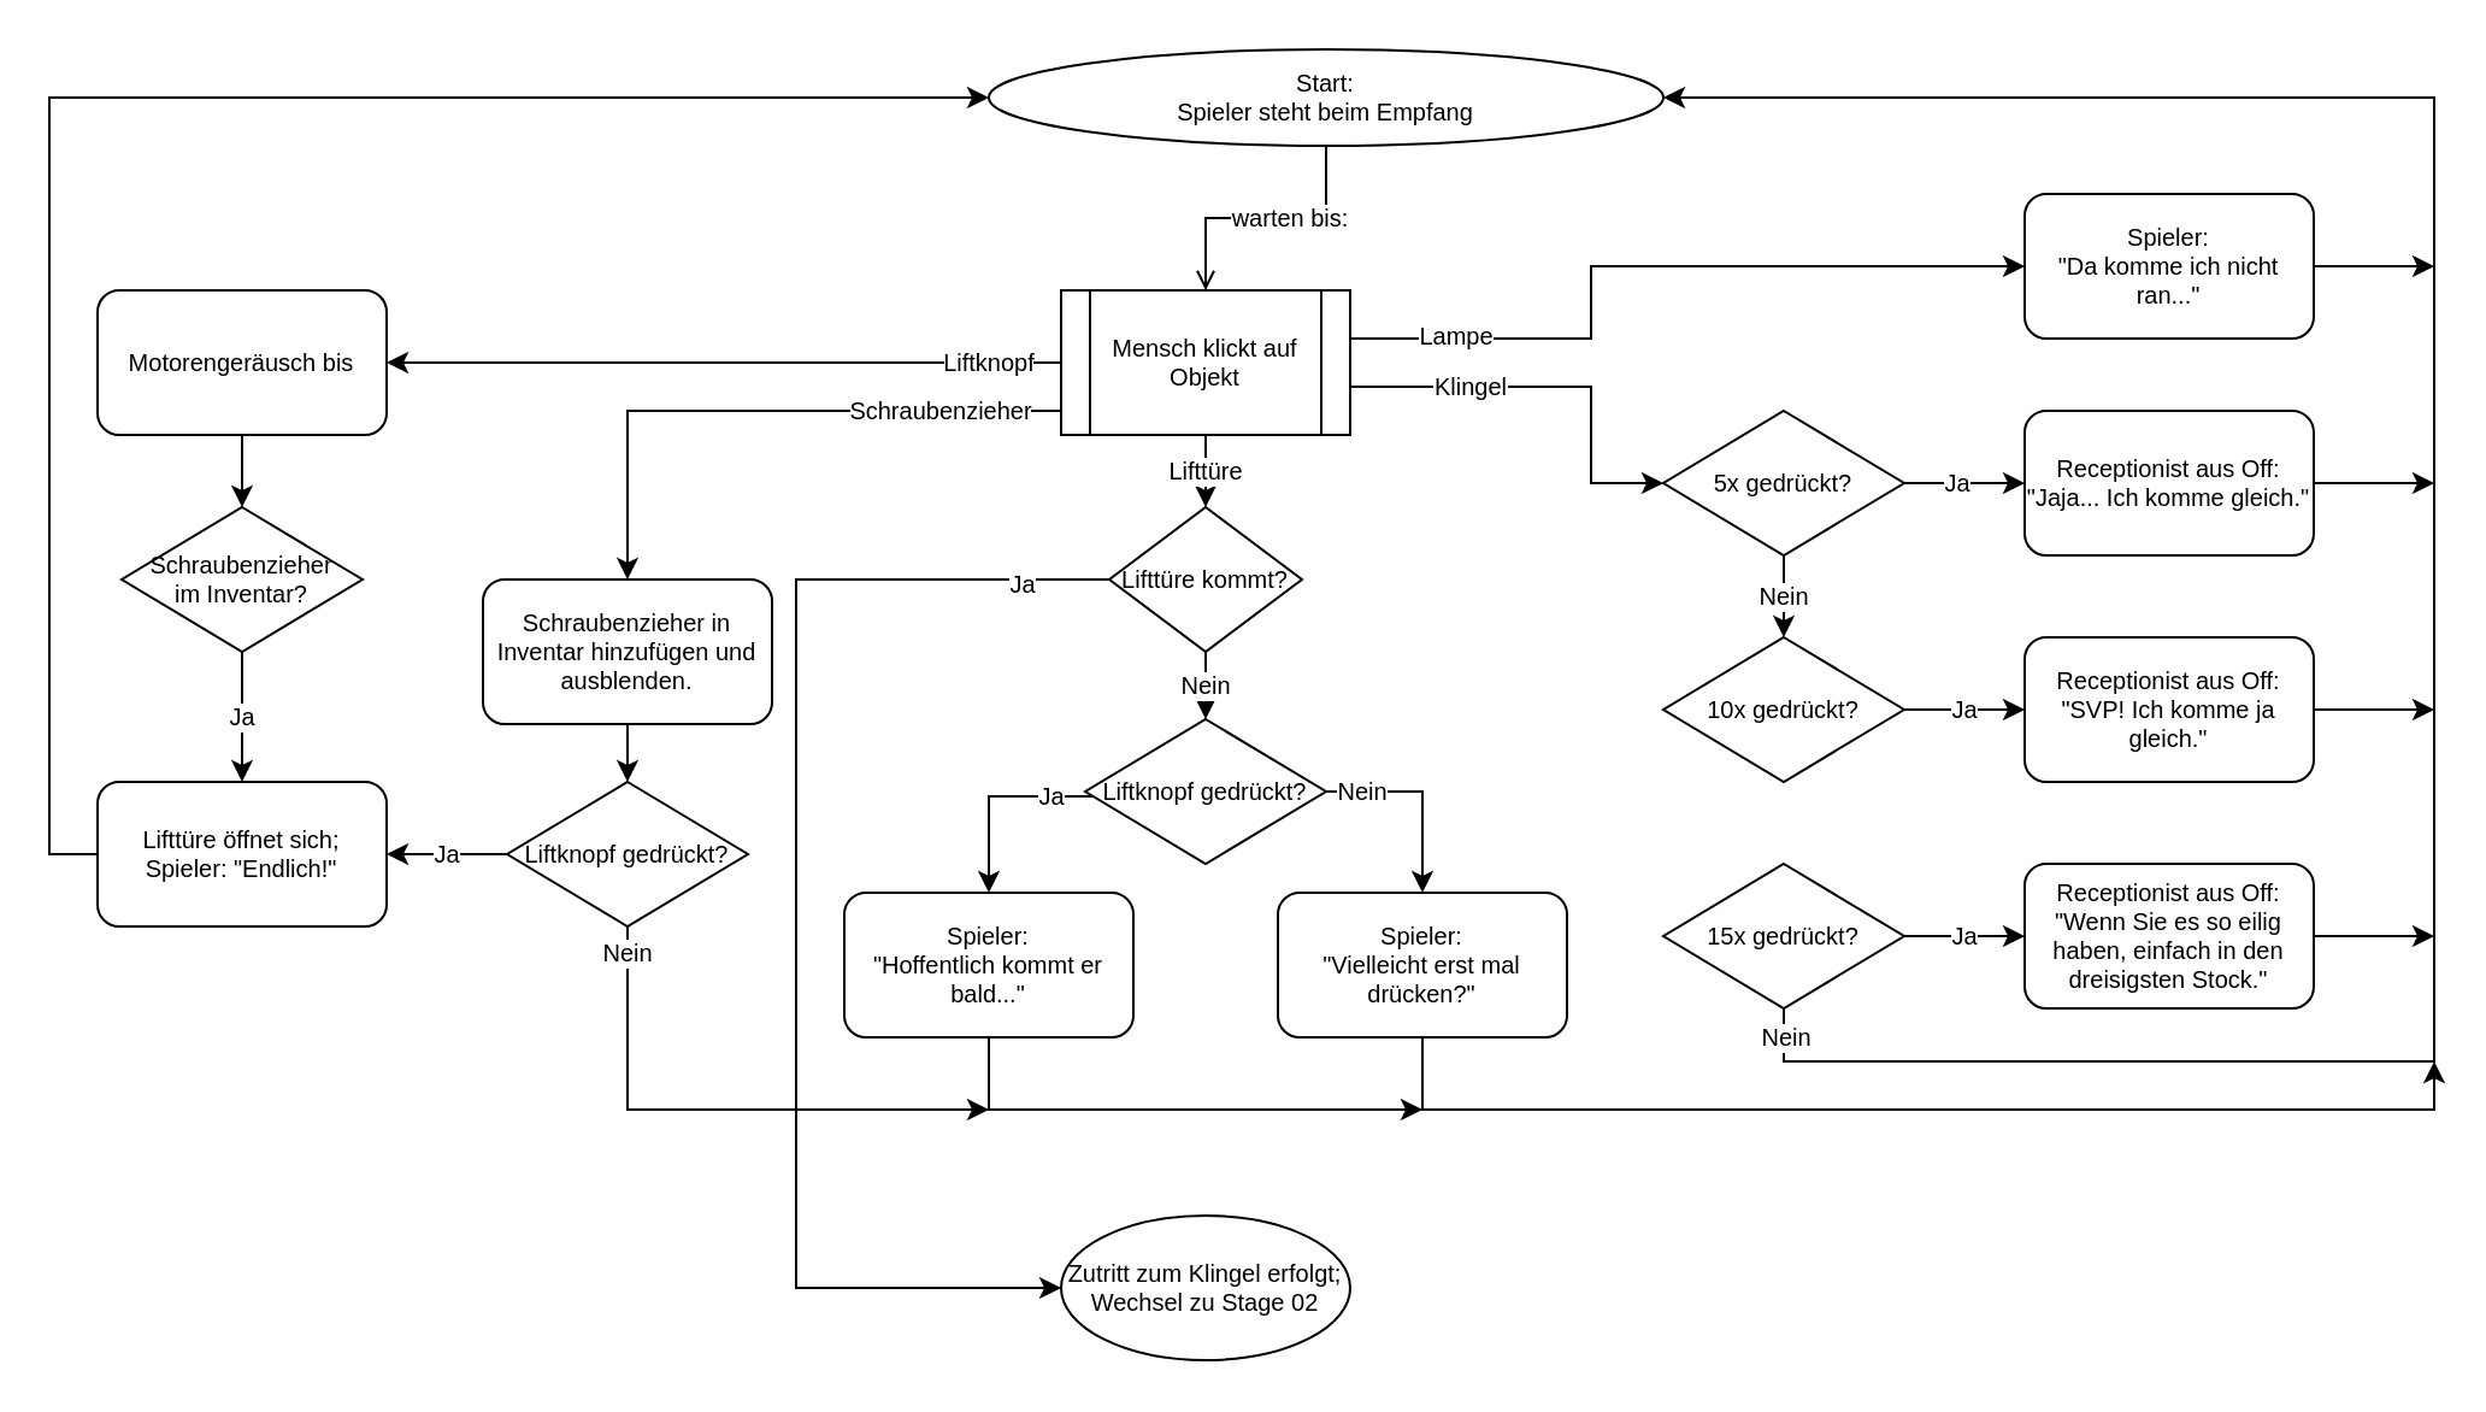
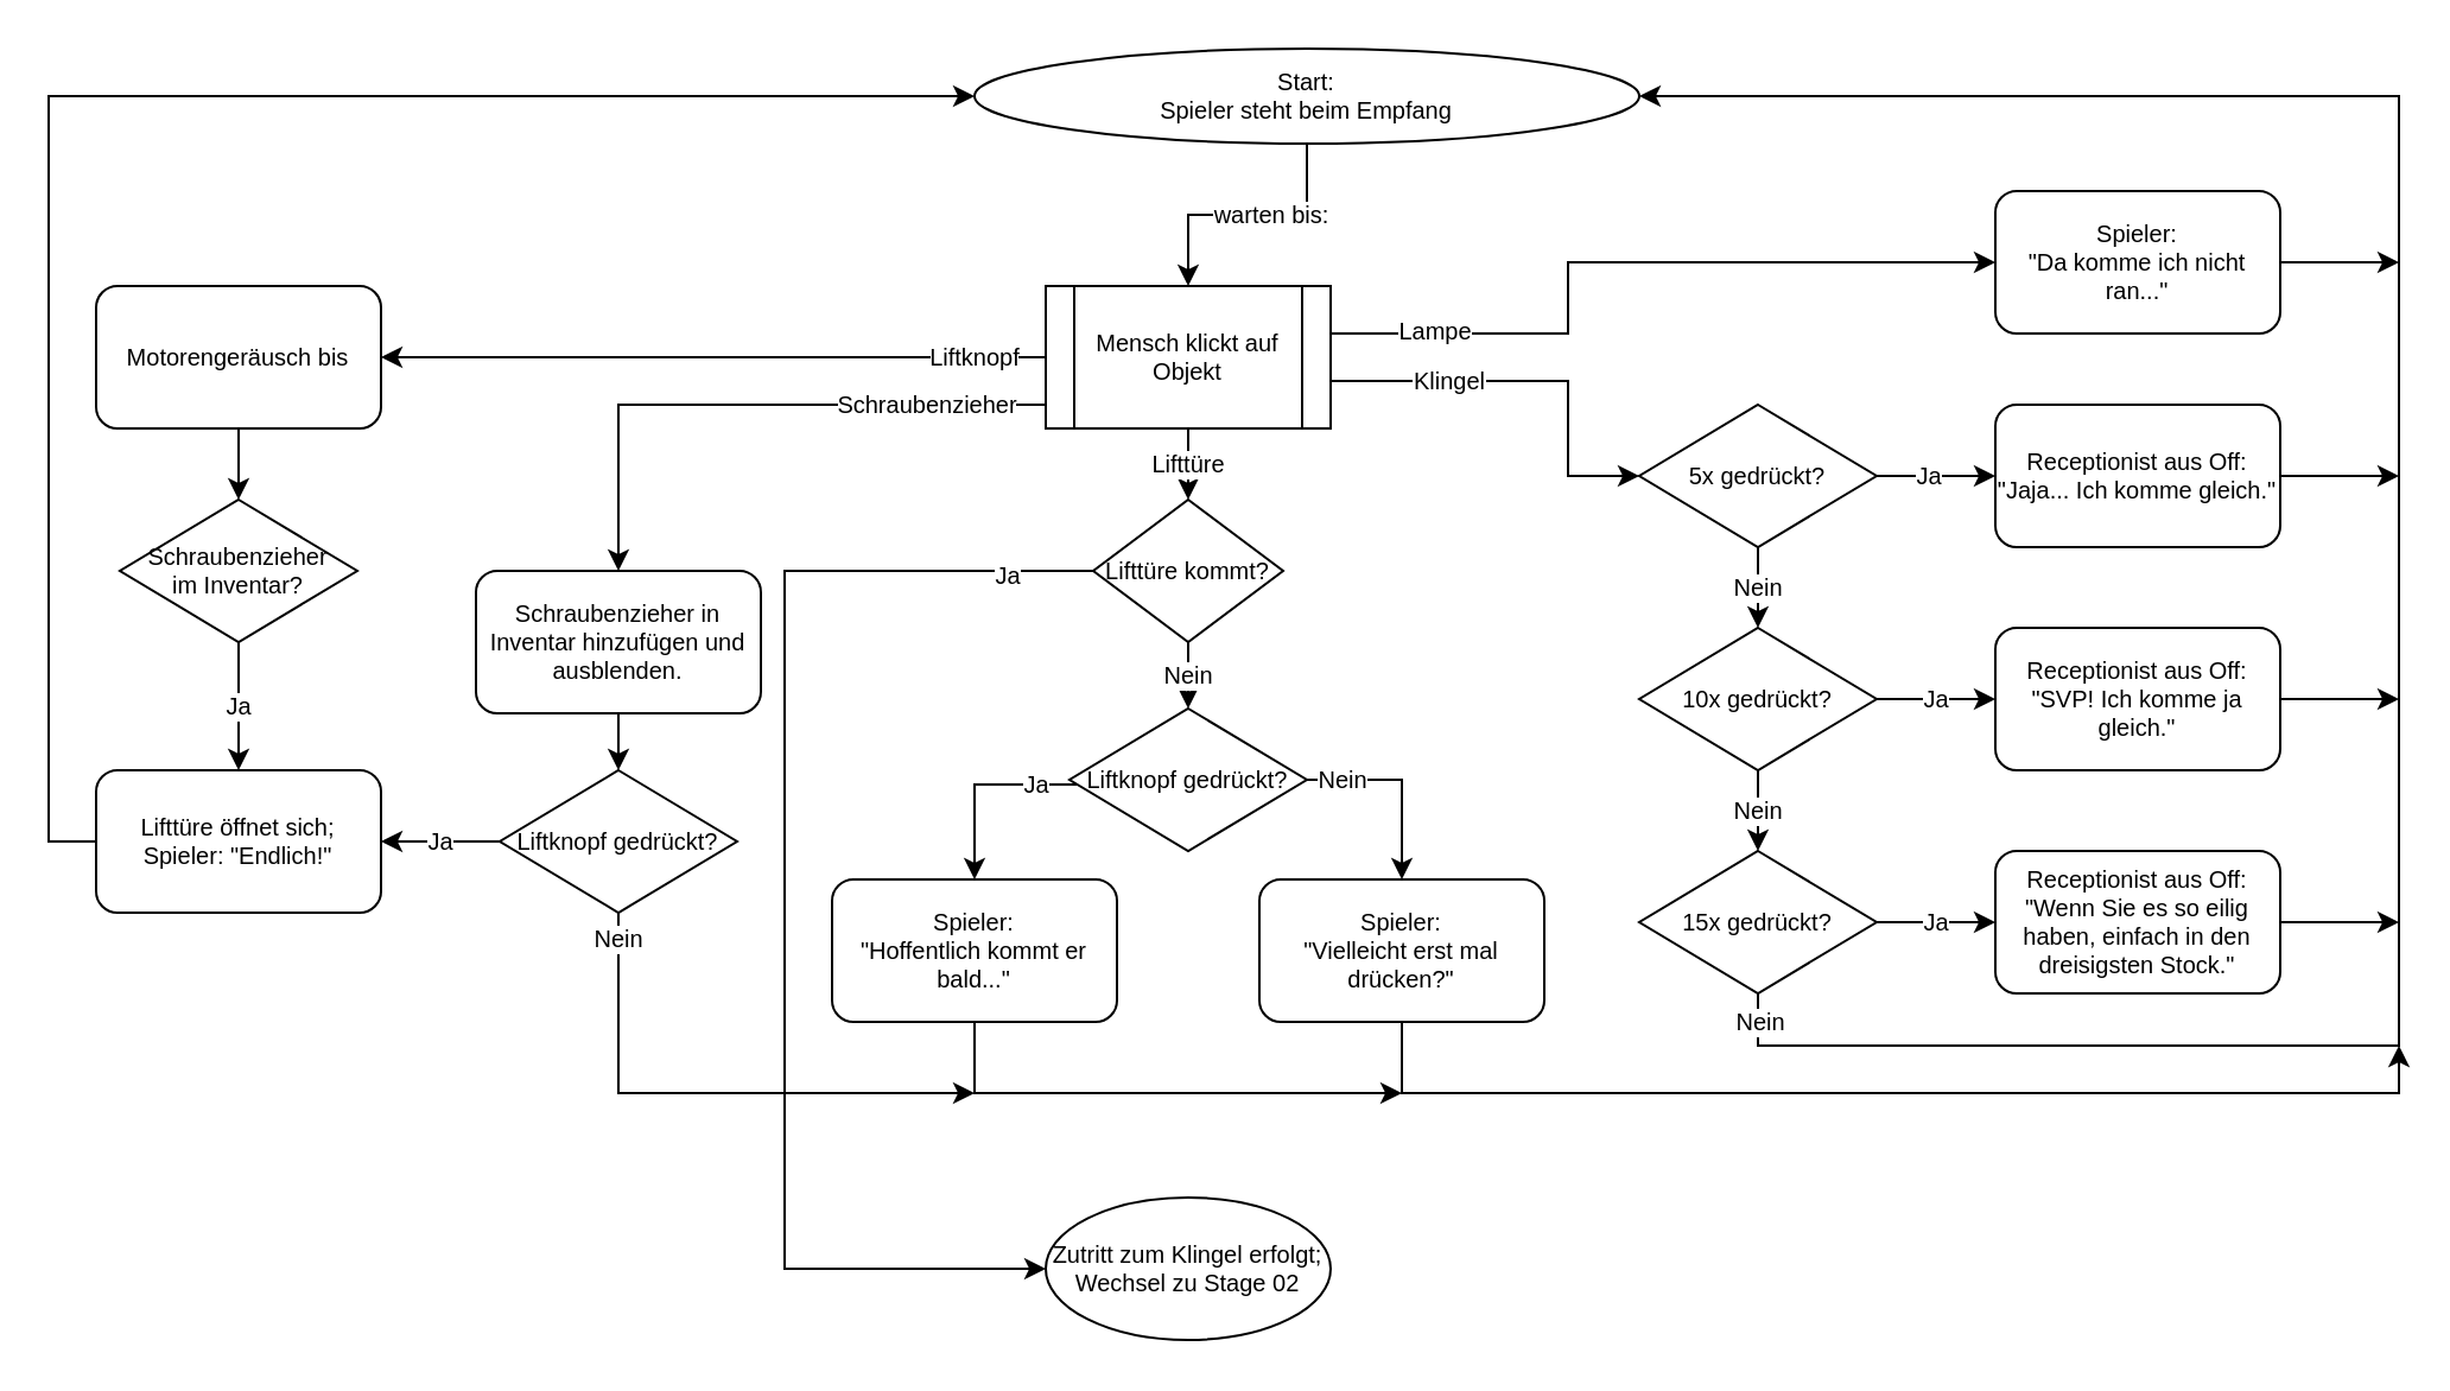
  <mxCell id="0" />
  <mxCell id="1" parent="0" />
- <mxCell id="2" value="" style="edgeStyle=orthogonalEdgeStyle;rounded=0;orthogonalLoop=1;jettySize=auto;html=1;fontSize=10;endArrow=open;" edge="1" parent="1" source="4" target="12"><mxGeometry relative="1" as="geometry" /></mxCell>
+ <mxCell id="2" value="" style="edgeStyle=orthogonalEdgeStyle;rounded=0;orthogonalLoop=1;jettySize=auto;html=1;fontSize=10;" edge="1" parent="1" source="4" target="12"><mxGeometry relative="1" as="geometry" /></mxCell>
  <mxCell id="3" value="warten bis:" style="edgeLabel;html=1;align=center;verticalAlign=middle;resizable=0;points=[];fontSize=10;" vertex="1" connectable="0" parent="2"><mxGeometry x="-0.159" y="-1" relative="1" as="geometry"><mxPoint as="offset" /></mxGeometry></mxCell>
  <mxCell id="4" value="Start:&lt;br style=&quot;font-size: 10px;&quot;&gt;Spieler steht beim Empfang" style="ellipse;whiteSpace=wrap;html=1;shadow=0;fontFamily=Helvetica;fontSize=10;fontColor=default;align=center;strokeColor=default;strokeWidth=1;fillColor=default;" parent="1" vertex="1"><mxGeometry x="410" y="20" width="280" height="40" as="geometry" /></mxCell>
  <mxCell id="5" value="" style="edgeStyle=orthogonalEdgeStyle;rounded=0;orthogonalLoop=1;jettySize=auto;html=1;fontSize=10;" edge="1" parent="1" source="12" target="16"><mxGeometry relative="1" as="geometry"><Array as="points"><mxPoint x="660" y="160" /><mxPoint x="660" y="200" /></Array></mxGeometry></mxCell>
  <mxCell id="6" value="Klingel" style="edgeLabel;html=1;align=center;verticalAlign=middle;resizable=0;points=[];fontSize=10;" vertex="1" connectable="0" parent="5"><mxGeometry x="-0.42" y="1" relative="1" as="geometry"><mxPoint as="offset" /></mxGeometry></mxCell>
  <mxCell id="7" style="edgeStyle=orthogonalEdgeStyle;rounded=0;orthogonalLoop=1;jettySize=auto;html=1;fontSize=10;" edge="1" parent="1" source="12" target="31"><mxGeometry relative="1" as="geometry"><Array as="points"><mxPoint x="660" y="140" /><mxPoint x="660" y="110" /></Array></mxGeometry></mxCell>
  <mxCell id="8" value="Lampe" style="edgeLabel;html=1;align=center;verticalAlign=middle;resizable=0;points=[];fontSize=10;" vertex="1" connectable="0" parent="7"><mxGeometry x="-0.721" y="2" relative="1" as="geometry"><mxPoint as="offset" /></mxGeometry></mxCell>
  <mxCell id="9" value="Schraubenzieher" style="edgeStyle=orthogonalEdgeStyle;rounded=0;orthogonalLoop=1;jettySize=auto;html=1;fontSize=10;" edge="1" parent="1" source="12" target="40"><mxGeometry x="-0.6" relative="1" as="geometry"><Array as="points"><mxPoint x="260" y="170" /></Array><mxPoint as="offset" /></mxGeometry></mxCell>
  <mxCell id="10" value="Lifttüre" style="edgeStyle=orthogonalEdgeStyle;rounded=0;orthogonalLoop=1;jettySize=auto;html=1;fontSize=10;entryX=0.5;entryY=0;entryDx=0;entryDy=0;" edge="1" parent="1" source="12" target="50"><mxGeometry relative="1" as="geometry"><mxPoint x="500" y="210" as="targetPoint" /></mxGeometry></mxCell>
  <mxCell id="11" value="Liftknopf" style="edgeStyle=orthogonalEdgeStyle;rounded=0;orthogonalLoop=1;jettySize=auto;html=1;fontSize=10;" edge="1" parent="1" source="12" target="52"><mxGeometry x="-0.786" relative="1" as="geometry"><mxPoint as="offset" /></mxGeometry></mxCell>
  <mxCell id="12" value="Mensch klickt auf Objekt" style="shape=process;whiteSpace=wrap;html=1;backgroundOutline=1;fontSize=10;" vertex="1" parent="1"><mxGeometry x="440" y="120" width="120" height="60" as="geometry" /></mxCell>
  <mxCell id="13" value="Nein" style="edgeStyle=orthogonalEdgeStyle;rounded=0;orthogonalLoop=1;jettySize=auto;html=1;fontSize=10;" edge="1" parent="1" source="16" target="19"><mxGeometry relative="1" as="geometry" /></mxCell>
  <mxCell id="14" value="" style="edgeStyle=orthogonalEdgeStyle;rounded=0;orthogonalLoop=1;jettySize=auto;html=1;fontSize=10;" edge="1" parent="1" source="16" target="25"><mxGeometry relative="1" as="geometry" /></mxCell>
  <mxCell id="15" value="Ja" style="edgeLabel;html=1;align=center;verticalAlign=middle;resizable=0;points=[];fontSize=10;" vertex="1" connectable="0" parent="14"><mxGeometry x="-0.16" y="1" relative="1" as="geometry"><mxPoint as="offset" /></mxGeometry></mxCell>
  <mxCell id="16" value="5x gedrückt?" style="rhombus;whiteSpace=wrap;html=1;fontSize=10;" vertex="1" parent="1"><mxGeometry x="690" y="170" width="100" height="60" as="geometry" /></mxCell>
+ <mxCell id="17" value="Nein" style="edgeStyle=orthogonalEdgeStyle;rounded=0;orthogonalLoop=1;jettySize=auto;html=1;fontSize=10;" edge="1" parent="1" source="19" target="23"><mxGeometry relative="1" as="geometry" /></mxCell>
  <mxCell id="18" value="Ja" style="edgeStyle=orthogonalEdgeStyle;rounded=0;orthogonalLoop=1;jettySize=auto;html=1;fontSize=10;" edge="1" parent="1" source="19" target="27"><mxGeometry relative="1" as="geometry" /></mxCell>
  <mxCell id="19" value="10x gedrückt?" style="rhombus;whiteSpace=wrap;html=1;fontSize=10;" vertex="1" parent="1"><mxGeometry x="690" y="264" width="100" height="60" as="geometry" /></mxCell>
  <mxCell id="20" value="Ja" style="edgeStyle=orthogonalEdgeStyle;rounded=0;orthogonalLoop=1;jettySize=auto;html=1;fontSize=10;" edge="1" parent="1" source="23" target="29"><mxGeometry relative="1" as="geometry" /></mxCell>
  <mxCell id="21" style="edgeStyle=orthogonalEdgeStyle;rounded=0;orthogonalLoop=1;jettySize=auto;html=1;entryX=1;entryY=0.5;entryDx=0;entryDy=0;fontSize=10;" edge="1" parent="1" source="23" target="4"><mxGeometry relative="1" as="geometry"><mxPoint x="500" y="80" as="targetPoint" /><Array as="points"><mxPoint x="740" y="440" /><mxPoint x="1010" y="440" /><mxPoint x="1010" y="40" /></Array></mxGeometry></mxCell>
  <mxCell id="22" value="Nein" style="edgeLabel;html=1;align=center;verticalAlign=middle;resizable=0;points=[];fontSize=10;" vertex="1" connectable="0" parent="21"><mxGeometry x="-0.981" relative="1" as="geometry"><mxPoint y="1" as="offset" /></mxGeometry></mxCell>
  <mxCell id="23" value="15x gedrückt?" style="rhombus;whiteSpace=wrap;html=1;fontSize=10;" vertex="1" parent="1"><mxGeometry x="690" y="358" width="100" height="60" as="geometry" /></mxCell>
  <mxCell id="24" style="edgeStyle=orthogonalEdgeStyle;rounded=0;orthogonalLoop=1;jettySize=auto;html=1;fontSize=10;" edge="1" parent="1" source="25"><mxGeometry relative="1" as="geometry"><mxPoint x="1010" y="200" as="targetPoint" /></mxGeometry></mxCell>
  <mxCell id="25" value="Receptionist aus Off:&lt;br style=&quot;font-size: 10px;&quot;&gt;&quot;Jaja... Ich komme gleich.&quot;" style="rounded=1;whiteSpace=wrap;html=1;fontSize=10;" vertex="1" parent="1"><mxGeometry x="840" y="170" width="120" height="60" as="geometry" /></mxCell>
  <mxCell id="26" style="edgeStyle=orthogonalEdgeStyle;rounded=0;orthogonalLoop=1;jettySize=auto;html=1;fontSize=10;" edge="1" parent="1" source="27"><mxGeometry relative="1" as="geometry"><mxPoint x="1010" y="294" as="targetPoint" /></mxGeometry></mxCell>
  <mxCell id="27" value="Receptionist aus Off:&lt;br style=&quot;font-size: 10px;&quot;&gt;&quot;SVP! Ich komme ja gleich.&quot;" style="rounded=1;whiteSpace=wrap;html=1;fontSize=10;" vertex="1" parent="1"><mxGeometry x="840" y="264" width="120" height="60" as="geometry" /></mxCell>
  <mxCell id="28" style="edgeStyle=orthogonalEdgeStyle;rounded=0;orthogonalLoop=1;jettySize=auto;html=1;fontSize=10;" edge="1" parent="1" source="29"><mxGeometry relative="1" as="geometry"><mxPoint x="1010" y="388" as="targetPoint" /></mxGeometry></mxCell>
  <mxCell id="29" value="Receptionist aus Off:&lt;br style=&quot;font-size: 10px;&quot;&gt;&quot;Wenn Sie es so eilig haben, einfach in den dreisigsten Stock.&quot;" style="rounded=1;whiteSpace=wrap;html=1;fontSize=10;" vertex="1" parent="1"><mxGeometry x="840" y="358" width="120" height="60" as="geometry" /></mxCell>
  <mxCell id="30" style="edgeStyle=orthogonalEdgeStyle;rounded=0;orthogonalLoop=1;jettySize=auto;html=1;fontSize=10;" edge="1" parent="1" source="31"><mxGeometry relative="1" as="geometry"><mxPoint x="1010" y="110" as="targetPoint" /></mxGeometry></mxCell>
  <mxCell id="31" value="Spieler:&lt;br style=&quot;font-size: 10px;&quot;&gt;&quot;Da komme ich nicht ran...&quot;" style="rounded=1;whiteSpace=wrap;html=1;fontSize=10;" vertex="1" parent="1"><mxGeometry x="840" y="80" width="120" height="60" as="geometry" /></mxCell>
  <mxCell id="32" value="Nein" style="edgeStyle=orthogonalEdgeStyle;rounded=0;orthogonalLoop=1;jettySize=auto;html=1;fontSize=10;" edge="1" parent="1" source="34" target="36"><mxGeometry x="-0.636" relative="1" as="geometry"><Array as="points"><mxPoint x="590" y="328" /></Array><mxPoint as="offset" /></mxGeometry></mxCell>
  <mxCell id="33" value="Ja" style="edgeStyle=orthogonalEdgeStyle;rounded=0;orthogonalLoop=1;jettySize=auto;html=1;entryX=0.5;entryY=0;entryDx=0;entryDy=0;fontSize=10;" edge="1" parent="1" source="34" target="38"><mxGeometry x="-0.6" relative="1" as="geometry"><mxPoint x="410" y="310" as="targetPoint" /><Array as="points"><mxPoint x="410" y="330" /></Array><mxPoint as="offset" /></mxGeometry></mxCell>
  <mxCell id="34" value="Liftknopf gedrückt?" style="rhombus;whiteSpace=wrap;html=1;fontSize=10;" vertex="1" parent="1"><mxGeometry x="450" y="298" width="100" height="60" as="geometry" /></mxCell>
  <mxCell id="35" style="edgeStyle=orthogonalEdgeStyle;rounded=0;orthogonalLoop=1;jettySize=auto;html=1;fontSize=10;" edge="1" parent="1" source="36"><mxGeometry relative="1" as="geometry"><mxPoint x="1010" y="440" as="targetPoint" /><Array as="points"><mxPoint x="590" y="460" /><mxPoint x="1010" y="460" /></Array></mxGeometry></mxCell>
  <mxCell id="36" value="Spieler:&lt;br style=&quot;font-size: 10px;&quot;&gt;&quot;Vielleicht erst mal drücken?&quot;" style="rounded=1;whiteSpace=wrap;html=1;fontSize=10;" vertex="1" parent="1"><mxGeometry x="530" y="370" width="120" height="60" as="geometry" /></mxCell>
  <mxCell id="37" style="edgeStyle=orthogonalEdgeStyle;rounded=0;orthogonalLoop=1;jettySize=auto;html=1;fontSize=10;" edge="1" parent="1" source="38"><mxGeometry relative="1" as="geometry"><mxPoint x="590" y="460" as="targetPoint" /><Array as="points"><mxPoint x="410" y="460" /></Array></mxGeometry></mxCell>
  <mxCell id="38" value="Spieler:&lt;br style=&quot;font-size: 10px;&quot;&gt;&quot;Hoffentlich kommt er bald...&quot;" style="rounded=1;whiteSpace=wrap;html=1;fontSize=10;" vertex="1" parent="1"><mxGeometry x="350" y="370" width="120" height="60" as="geometry" /></mxCell>
  <mxCell id="39" style="edgeStyle=orthogonalEdgeStyle;rounded=0;orthogonalLoop=1;jettySize=auto;html=1;entryX=0.5;entryY=0;entryDx=0;entryDy=0;fontSize=10;" edge="1" parent="1" source="40" target="43"><mxGeometry relative="1" as="geometry" /></mxCell>
  <mxCell id="40" value="Schraubenzieher in Inventar hinzufügen und ausblenden." style="rounded=1;whiteSpace=wrap;html=1;fontSize=10;" vertex="1" parent="1"><mxGeometry x="200" y="240" width="120" height="60" as="geometry" /></mxCell>
  <mxCell id="41" value="Ja" style="edgeStyle=orthogonalEdgeStyle;rounded=0;orthogonalLoop=1;jettySize=auto;html=1;fontSize=10;" edge="1" parent="1" source="43" target="45"><mxGeometry relative="1" as="geometry" /></mxCell>
  <mxCell id="42" value="Nein" style="edgeStyle=orthogonalEdgeStyle;rounded=0;orthogonalLoop=1;jettySize=auto;html=1;fontSize=10;" edge="1" parent="1" source="43"><mxGeometry x="-0.907" relative="1" as="geometry"><mxPoint x="410" y="460" as="targetPoint" /><Array as="points"><mxPoint x="260" y="460" /></Array><mxPoint as="offset" /></mxGeometry></mxCell>
  <mxCell id="43" value="Liftknopf gedrückt?" style="rhombus;whiteSpace=wrap;html=1;fontSize=10;" vertex="1" parent="1"><mxGeometry x="210" y="324" width="100" height="60" as="geometry" /></mxCell>
  <mxCell id="44" style="edgeStyle=orthogonalEdgeStyle;rounded=0;orthogonalLoop=1;jettySize=auto;html=1;entryX=0;entryY=0.5;entryDx=0;entryDy=0;fontSize=10;" edge="1" parent="1" source="45" target="4"><mxGeometry relative="1" as="geometry"><Array as="points"><mxPoint x="20" y="354" /><mxPoint x="20" y="40" /></Array></mxGeometry></mxCell>
  <mxCell id="45" value="Lifttüre öffnet sich;&lt;br&gt;Spieler: &quot;Endlich!&quot;" style="rounded=1;whiteSpace=wrap;html=1;fontSize=10;" vertex="1" parent="1"><mxGeometry x="40" y="324" width="120" height="60" as="geometry" /></mxCell>
  <mxCell id="46" value="Zutritt zum Klingel erfolgt;&lt;br&gt;Wechsel zu Stage 02" style="ellipse;whiteSpace=wrap;html=1;fontFamily=Helvetica;fontSize=10;fontColor=default;align=center;strokeColor=default;fillColor=default;" vertex="1" parent="1"><mxGeometry x="440" y="504" width="120" height="60" as="geometry" /></mxCell>
  <mxCell id="47" value="Nein" style="edgeStyle=orthogonalEdgeStyle;rounded=0;orthogonalLoop=1;jettySize=auto;html=1;entryX=0.5;entryY=0;entryDx=0;entryDy=0;fontSize=10;" edge="1" parent="1" source="50" target="34"><mxGeometry relative="1" as="geometry" /></mxCell>
  <mxCell id="48" style="edgeStyle=orthogonalEdgeStyle;rounded=0;orthogonalLoop=1;jettySize=auto;html=1;fontSize=10;" edge="1" parent="1" source="50" target="46"><mxGeometry relative="1" as="geometry"><Array as="points"><mxPoint x="330" y="240" /><mxPoint x="330" y="534" /></Array></mxGeometry></mxCell>
  <mxCell id="49" value="Ja" style="edgeLabel;html=1;align=center;verticalAlign=middle;resizable=0;points=[];fontSize=10;" vertex="1" connectable="0" parent="48"><mxGeometry x="-0.862" y="1" relative="1" as="geometry"><mxPoint as="offset" /></mxGeometry></mxCell>
  <mxCell id="50" value="Lifttüre kommt?" style="rhombus;whiteSpace=wrap;html=1;fontSize=10;" vertex="1" parent="1"><mxGeometry x="460" y="210" width="80" height="60" as="geometry" /></mxCell>
  <mxCell id="51" style="edgeStyle=orthogonalEdgeStyle;rounded=0;orthogonalLoop=1;jettySize=auto;html=1;fontSize=10;" edge="1" parent="1" source="52" target="54"><mxGeometry relative="1" as="geometry" /></mxCell>
  <mxCell id="52" value="Motorengeräusch bis" style="rounded=1;whiteSpace=wrap;html=1;fontSize=10;" vertex="1" parent="1"><mxGeometry x="40" y="120" width="120" height="60" as="geometry" /></mxCell>
  <mxCell id="53" value="Ja" style="edgeStyle=orthogonalEdgeStyle;rounded=0;orthogonalLoop=1;jettySize=auto;html=1;fontSize=10;" edge="1" parent="1" source="54" target="45"><mxGeometry relative="1" as="geometry" /></mxCell>
  <mxCell id="54" value="Schraubenzieher &lt;br&gt;im Inventar?" style="rhombus;whiteSpace=wrap;html=1;fontSize=10;" vertex="1" parent="1"><mxGeometry x="50" y="210" width="100" height="60" as="geometry" /></mxCell>
